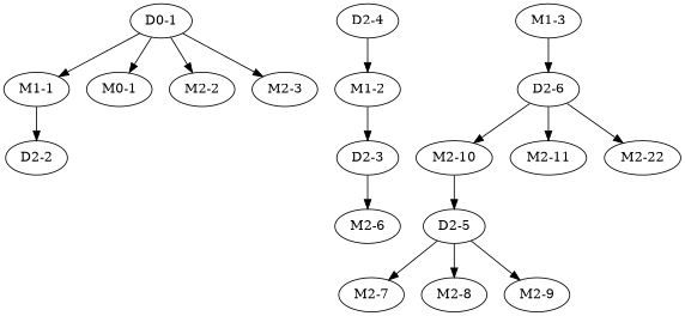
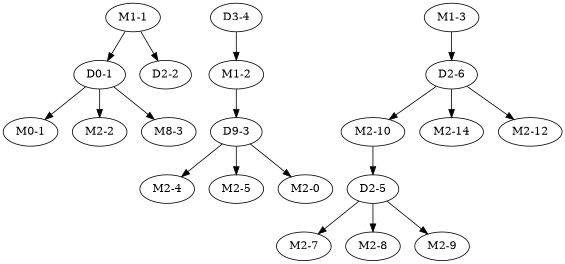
  digraph {
    n1 [label="D0-1"]
    "M1-1"
    "D2-2"
    n4 [label="M0-1"]
    "M2-2"
-   "M2-3"
+   "M2-3" [label="M8-3"]
    "M1-2"
-   "D2-3"
-   "M2-6"
-   "D2-4"
+   "D2-3" [label="D9-3"]
+   "M2-4"
+   "M2-5"
+   "M2-6" [label="M2-0"]
+   "D2-4" [label="D3-4"]
    "M1-3"
    "D2-6"
    "D2-5"
    "M2-7"
    "M2-8"
    "M2-9"
    "M2-10"
-   "M2-11"
-   "M2-12" [label="M2-22"]
+   "M2-11" [label="M2-14"]
+   "M2-12"
    n1 -> n4
    n1 -> "M2-2"
    n1 -> "M2-3"
-   n1 -> "M1-1"
+   "M1-1" -> n1
    "M1-1" -> "D2-2"
    "M1-2" -> "D2-3"
+   "D2-3" -> "M2-4"
+   "D2-3" -> "M2-5"
    "D2-3" -> "M2-6"
    "D2-4" -> "M1-2"
    "M1-3" -> "D2-6"
    "D2-6" -> "M2-10"
    "D2-6" -> "M2-11"
    "D2-6" -> "M2-12"
    "D2-5" -> "M2-7"
    "D2-5" -> "M2-8"
    "D2-5" -> "M2-9"
    "M2-10" -> "D2-5"
  }
